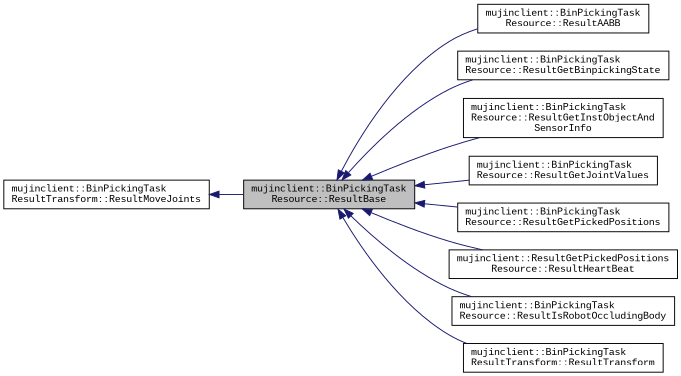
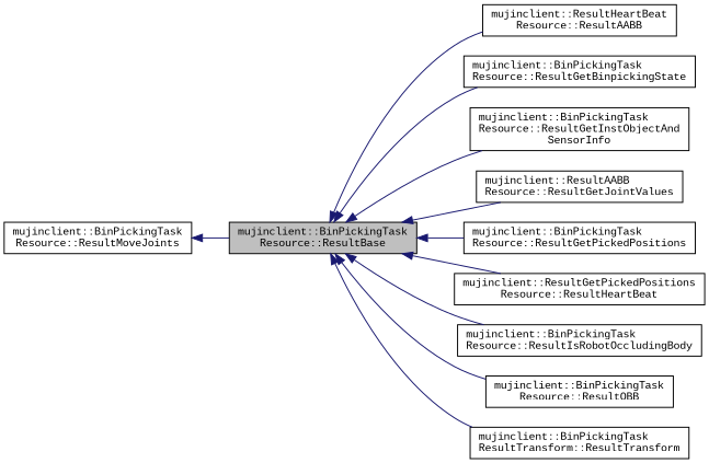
  digraph {
    fontname="Liberation Mono"
    rankdir=LR
    node [color=black fontname="Liberation Mono" fontsize=10 shape=record]
    edge [color=midnightblue dir=back fontname="Liberation Mono" fontsize=10 labelfontname=Helvetica labelfontsize=10 style=solid]
    n1 [fillcolor=grey75 fontcolor=black height=0.2 label="mujinclient::BinPickingTask\lResource::ResultBase" style=filled width=0.4]
-   n2 [height=0.2 label="mujinclient::BinPickingTask\lResource::ResultAABB" width=0.4]
+   n2 [height=0.2 label="mujinclient::ResultHeartBeat\lResource::ResultAABB" width=0.4]
    n3 [height=0.2 label="mujinclient::BinPickingTask\lResource::ResultGetBinpickingState" width=0.4]
    n4 [height=0.2 label="mujinclient::BinPickingTask\lResource::ResultGetInstObjectAnd\lSensorInfo" width=0.4]
-   n5 [height=0.2 label="mujinclient::BinPickingTask\lResource::ResultGetJointValues" width=0.4]
+   n5 [height=0.2 label="mujinclient::ResultAABB\lResource::ResultGetJointValues" width=0.4]
    n6 [height=0.2 label="mujinclient::BinPickingTask\lResource::ResultGetPickedPositions" width=0.4]
    n7 [height=0.2 label="mujinclient::ResultGetPickedPositions\lResource::ResultHeartBeat" width=0.4]
    n8 [height=0.2 label="mujinclient::BinPickingTask\lResource::ResultIsRobotOccludingBody" width=0.4]
+   n9 [height=0.2 label="mujinclient::BinPickingTask\lResource::ResultOBB" width=0.4]
    n10 [height=0.2 label="mujinclient::BinPickingTask\lResultTransform::ResultTransform" width=0.4]
-   n11 [height=0.2 label="mujinclient::BinPickingTask\lResultTransform::ResultMoveJoints" width=0.4]
+   n11 [height=0.2 label="mujinclient::BinPickingTask\lResource::ResultMoveJoints" width=0.4]
    n1 -> n2
    n1 -> n3
    n1 -> n4
    n1 -> n5
    n1 -> n6
    n1 -> n7
    n1 -> n8
+   n1 -> n9
    n1 -> n10
    n11 -> n1
  }
